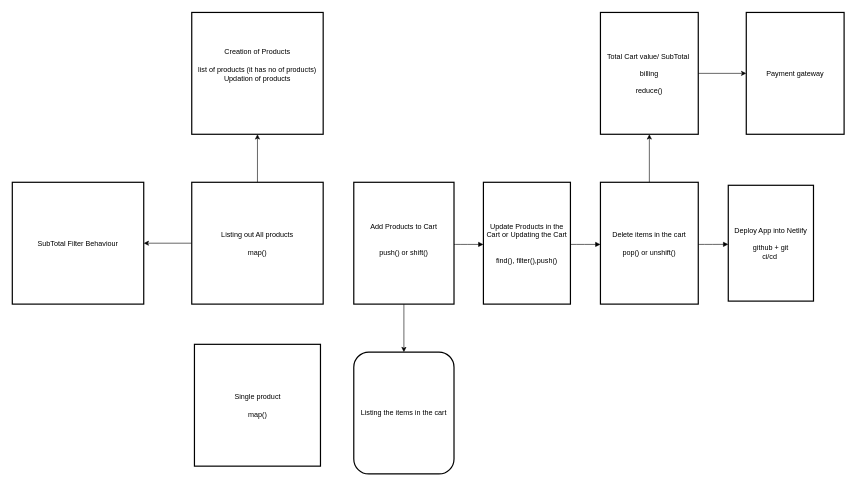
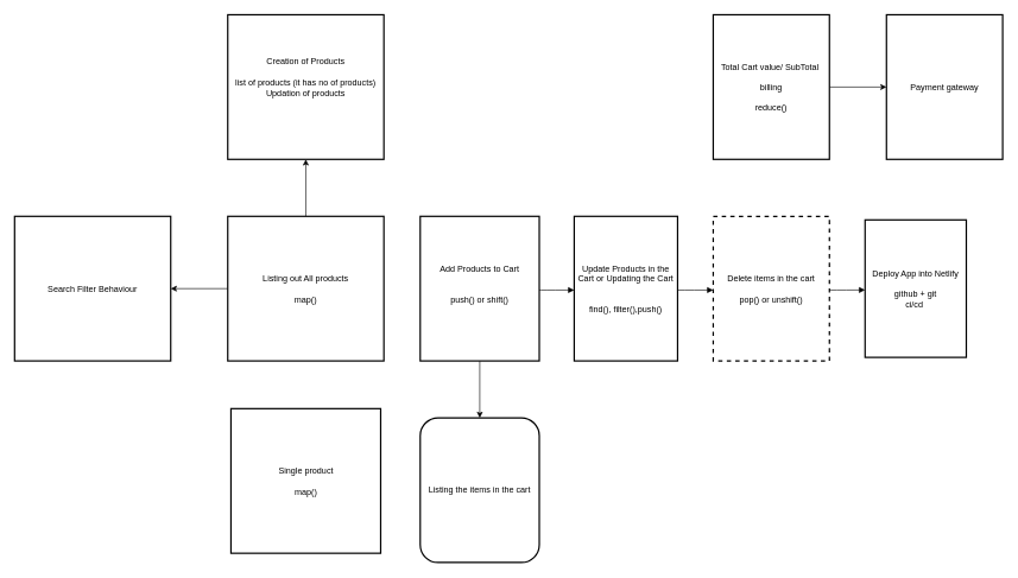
  <mxCell id="0" />
  <mxCell id="1" parent="0" />
  <mxCell id="2" value="" style="edgeStyle=orthogonalEdgeStyle;rounded=0;orthogonalLoop=1;jettySize=auto;html=1;" parent="1" source="4" target="14" edge="1"><mxGeometry relative="1" as="geometry" /></mxCell>
  <mxCell id="3" value="" style="edgeStyle=orthogonalEdgeStyle;rounded=0;orthogonalLoop=1;jettySize=auto;html=1;" edge="1" parent="1" source="4" target="20"><mxGeometry relative="1" as="geometry" /></mxCell>
  <mxCell id="4" value="Listing out All products&#10;&#10;map()" style="whiteSpace=wrap;strokeWidth=2;" parent="1" vertex="1"><mxGeometry y="303" width="219" height="203" as="geometry" x="319" /></mxCell>
  <mxCell id="5" value="" style="edgeStyle=orthogonalEdgeStyle;rounded=0;orthogonalLoop=1;jettySize=auto;html=1;" parent="1" source="6" target="18" edge="1"><mxGeometry relative="1" as="geometry" /></mxCell>
  <mxCell id="6" value="Add Products to Cart&#10;&#10;&#10;push() or shift()&#10;" style="whiteSpace=wrap;strokeWidth=2;" parent="1" vertex="1"><mxGeometry x="589" y="303" width="167" height="203" as="geometry" /></mxCell>
  <mxCell id="7" value="Update Products in the Cart or Updating the Cart&#10;&#10;&#10;find(), filter(),push()" style="whiteSpace=wrap;strokeWidth=2;" parent="1" vertex="1"><mxGeometry x="805" y="303" width="145" height="203" as="geometry" /></mxCell>
- <mxCell id="8" value="" style="edgeStyle=orthogonalEdgeStyle;rounded=0;orthogonalLoop=1;jettySize=auto;html=1;" parent="1" source="9" target="16" edge="1"><mxGeometry relative="1" as="geometry" /></mxCell>
- <mxCell id="9" value="Delete items in the cart&#10;&#10;pop() or unshift()" style="whiteSpace=wrap;strokeWidth=2;" parent="1" vertex="1"><mxGeometry x="1000" y="303" width="163" height="203" as="geometry" /></mxCell>
+ <mxCell id="9" value="Delete items in the cart&#10;&#10;pop() or unshift()" style="whiteSpace=wrap;strokeWidth=2;dashed=1;" parent="1" vertex="1"><mxGeometry x="1000" y="303" width="163" height="203" as="geometry" /></mxCell>
  <mxCell id="10" value="Deploy App into Netlify&#10;&#10;github + git&#10;ci/cd " style="whiteSpace=wrap;strokeWidth=2;" parent="1" vertex="1"><mxGeometry x="1213" y="308" width="142" height="193" as="geometry" /></mxCell>
  <mxCell id="11" value="" style="curved=1;startArrow=none;endArrow=block;exitX=1;exitY=0.51;entryX=0;entryY=0.51;" parent="1" source="6" target="7" edge="1"><mxGeometry relative="1" as="geometry"><Array as="points" /></mxGeometry></mxCell>
  <mxCell id="12" value="" style="curved=1;startArrow=none;endArrow=block;exitX=1;exitY=0.51;entryX=0;entryY=0.51;" parent="1" source="7" target="9" edge="1"><mxGeometry relative="1" as="geometry"><Array as="points" /></mxGeometry></mxCell>
  <mxCell id="13" value="" style="curved=1;startArrow=none;endArrow=block;exitX=1;exitY=0.51;entryX=0;entryY=0.51;" parent="1" source="9" target="10" edge="1"><mxGeometry relative="1" as="geometry"><Array as="points" /></mxGeometry></mxCell>
  <mxCell id="14" value="Creation of Products&#10;&#10;list of products (it has no of products)&#10;Updation of products&#10;&#10;" style="whiteSpace=wrap;strokeWidth=2;" parent="1" vertex="1"><mxGeometry y="20" width="219" height="203" as="geometry" x="319" /></mxCell>
  <mxCell id="15" value="" style="edgeStyle=orthogonalEdgeStyle;rounded=0;orthogonalLoop=1;jettySize=auto;html=1;" parent="1" source="16" target="17" edge="1"><mxGeometry relative="1" as="geometry" /></mxCell>
  <mxCell id="16" value="Total Cart value/ SubTotal &#10;&#10;billing&#10;&#10;reduce()" style="whiteSpace=wrap;strokeWidth=2;" parent="1" vertex="1"><mxGeometry x="1000" y="20" width="163" height="203" as="geometry" /></mxCell>
  <mxCell id="17" value="Payment gateway" style="whiteSpace=wrap;strokeWidth=2;" parent="1" vertex="1"><mxGeometry x="1243" y="20" width="163" height="203" as="geometry" /></mxCell>
  <mxCell id="18" value="Listing the items in the cart" style="whiteSpace=wrap;strokeWidth=2;rounded=1;" parent="1" vertex="1"><mxGeometry x="589" y="586" width="167" height="203" as="geometry" /></mxCell>
  <mxCell id="19" value="Single product&#10;&#10;map()" style="whiteSpace=wrap;strokeWidth=2;" parent="1" vertex="1"><mxGeometry x="323.5" y="573" width="210" height="203" as="geometry" /></mxCell>
- <mxCell id="20" value="SubTotal Filter Behaviour" style="whiteSpace=wrap;strokeWidth=2;" vertex="1" parent="1"><mxGeometry x="20" y="303" width="219" height="203" as="geometry" /></mxCell>
+ <mxCell id="20" value="Search Filter Behaviour" style="whiteSpace=wrap;strokeWidth=2;" vertex="1" parent="1"><mxGeometry x="20" y="303" width="219" height="203" as="geometry" /></mxCell>
